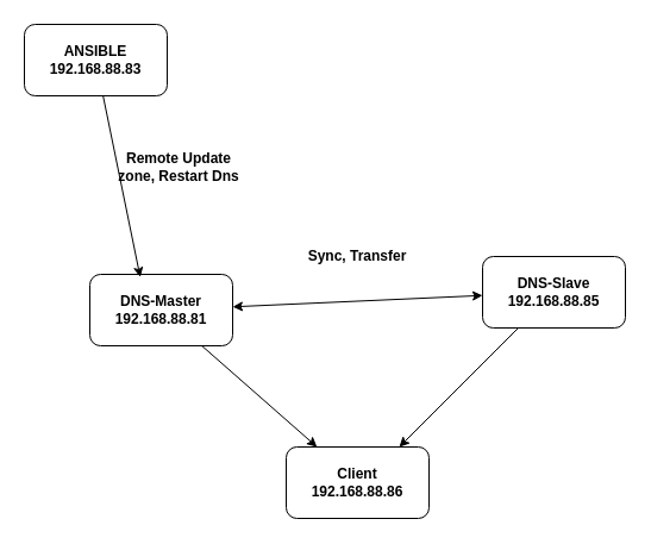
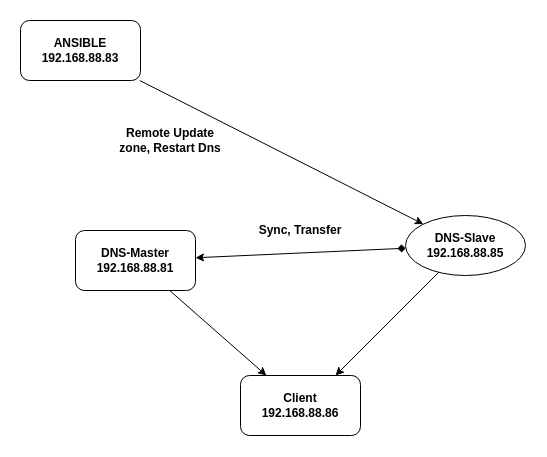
  <mxCell id="0" />
  <mxCell id="1" parent="0" />
  <mxCell id="2" value="&lt;b&gt;ANSIBLE&lt;br&gt;192.168.88.83&lt;br&gt;&lt;/b&gt;" style="rounded=1;whiteSpace=wrap;html=1;" vertex="1" parent="1"><mxGeometry x="20" y="20" width="120" height="60" as="geometry" /></mxCell>
  <mxCell id="3" value="&lt;b&gt;DNS-Master&lt;br&gt;192.168.88.81&lt;br&gt;&lt;/b&gt;" style="rounded=1;whiteSpace=wrap;html=1;" vertex="1" parent="1"><mxGeometry x="75" y="230" width="120" height="60" as="geometry" /></mxCell>
- <mxCell id="4" value="&lt;b&gt;DNS-Slave&lt;br&gt;192.168.88.85&lt;br&gt;&lt;/b&gt;" style="rounded=1;whiteSpace=wrap;html=1;" vertex="1" parent="1"><mxGeometry x="405" y="215" width="120" height="60" as="geometry" /></mxCell>
- <mxCell id="5" value="" style="endArrow=classic;html=1;rounded=0;entryX=0.353;entryY=0.04;entryDx=0;entryDy=0;entryPerimeter=0;" edge="1" parent="1" source="2" target="3"><mxGeometry width="50" height="50" relative="1" as="geometry"><mxPoint x="65" y="185" as="sourcePoint" /><mxPoint x="115" y="135" as="targetPoint" /></mxGeometry></mxCell>
- <mxCell id="6" value="" style="endArrow=classic;startArrow=classic;html=1;rounded=0;" edge="1" parent="1" source="3" target="4"><mxGeometry width="50" height="50" relative="1" as="geometry"><mxPoint x="265" y="265" as="sourcePoint" /><mxPoint x="315" y="215" as="targetPoint" /></mxGeometry></mxCell>
+ <mxCell id="4" value="&lt;b&gt;DNS-Slave&lt;br&gt;192.168.88.85&lt;br&gt;&lt;/b&gt;" style="ellipse;whiteSpace=wrap;html=1;" vertex="1" parent="1"><mxGeometry x="405" y="215" width="120" height="60" as="geometry" /></mxCell>
+ <mxCell id="5" value="" style="endArrow=classic;html=1;rounded=0;" edge="1" parent="1" source="2" target="4"><mxGeometry width="50" height="50" relative="1" as="geometry"><mxPoint x="65" y="185" as="sourcePoint" /><mxPoint x="115" y="135" as="targetPoint" /></mxGeometry></mxCell>
+ <mxCell id="6" value="" style="endArrow=diamond;startArrow=classic;html=1;rounded=0;" edge="1" parent="1" source="3" target="4"><mxGeometry width="50" height="50" relative="1" as="geometry"><mxPoint x="265" y="265" as="sourcePoint" /><mxPoint x="315" y="215" as="targetPoint" /></mxGeometry></mxCell>
  <mxCell id="7" value="&lt;b&gt;Client&lt;br&gt;192.168.88.86&lt;br&gt;&lt;/b&gt;" style="rounded=1;whiteSpace=wrap;html=1;" vertex="1" parent="1"><mxGeometry x="240" y="375" width="120" height="60" as="geometry" /></mxCell>
  <mxCell id="8" value="" style="endArrow=classic;html=1;rounded=0;" edge="1" parent="1" source="3" target="7"><mxGeometry width="50" height="50" relative="1" as="geometry"><mxPoint x="315" y="415" as="sourcePoint" /><mxPoint x="365" y="365" as="targetPoint" /></mxGeometry></mxCell>
  <mxCell id="9" value="" style="endArrow=classic;html=1;rounded=0;" edge="1" parent="1" source="4"><mxGeometry width="50" height="50" relative="1" as="geometry"><mxPoint x="315" y="415" as="sourcePoint" /><mxPoint x="335" y="375" as="targetPoint" /></mxGeometry></mxCell>
- <mxCell id="10" value="&lt;b&gt;Remote Update zone, Restart Dns&lt;/b&gt;" style="text;html=1;strokeColor=none;fillColor=none;align=center;verticalAlign=middle;whiteSpace=wrap;rounded=0;" vertex="1" parent="1"><mxGeometry x="95" y="125" width="110" height="30" as="geometry" /></mxCell>
- <mxCell id="11" value="&lt;b&gt;Sync, Transfer&lt;/b&gt;" style="text;html=1;strokeColor=none;fillColor=none;align=center;verticalAlign=middle;whiteSpace=wrap;rounded=0;" vertex="1" parent="1"><mxGeometry x="255" y="200" width="90" height="30" as="geometry" /></mxCell>
+ <mxCell id="10" value="&lt;b&gt;Remote Update zone, Restart Dns&lt;/b&gt;" style="text;html=1;strokeColor=none;fillColor=none;align=center;verticalAlign=middle;whiteSpace=wrap;rounded=0;" vertex="1" parent="1"><mxGeometry x="115" y="125" width="110" height="30" as="geometry" /></mxCell>
+ <mxCell id="11" value="&lt;b&gt;Sync, Transfer&lt;/b&gt;" style="text;html=1;strokeColor=none;fillColor=none;align=center;verticalAlign=middle;whiteSpace=wrap;rounded=0;" vertex="1" parent="1"><mxGeometry x="255" y="215" width="90" height="30" as="geometry" /></mxCell>
